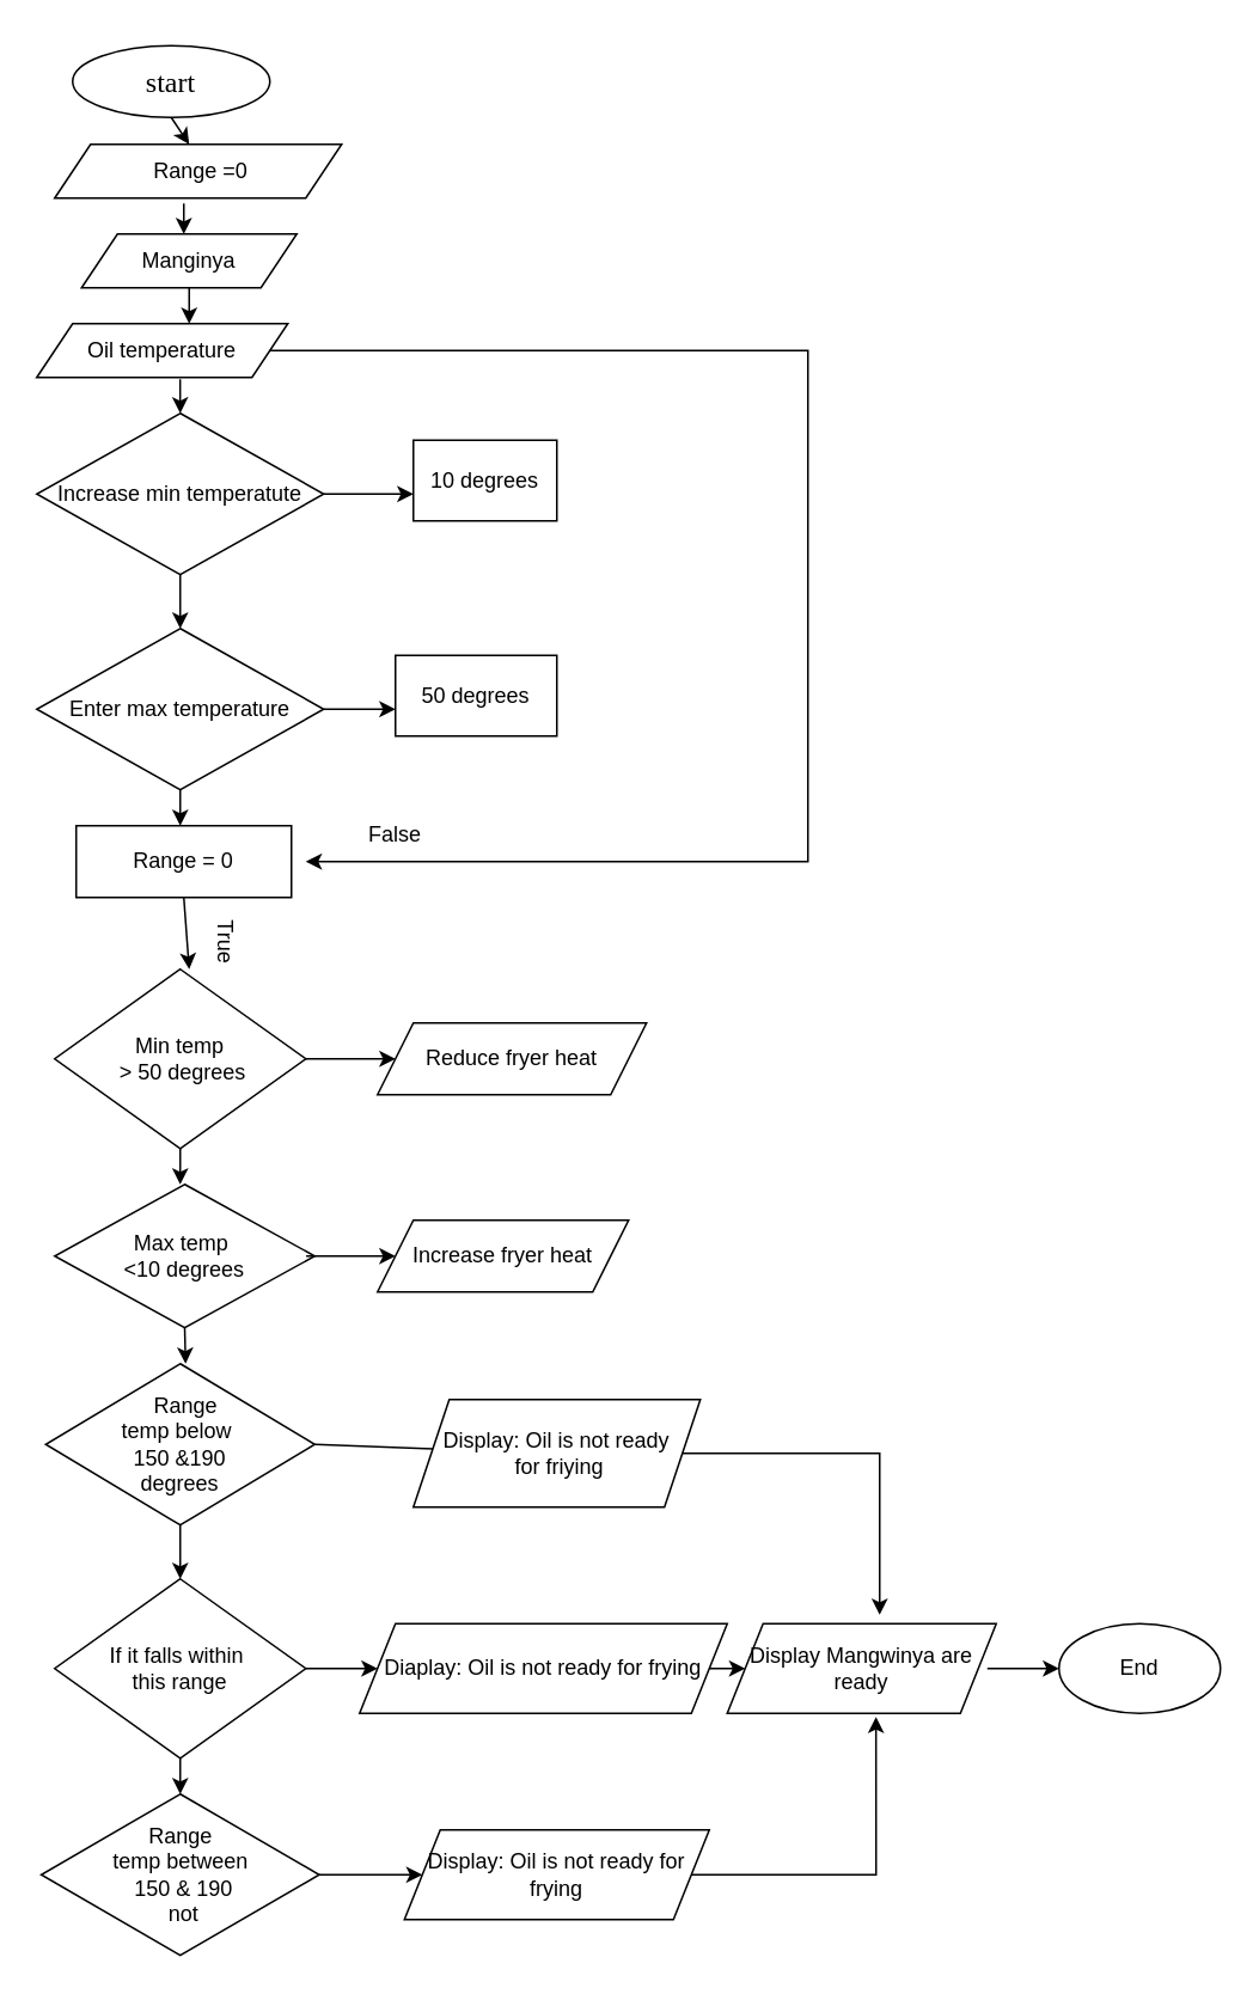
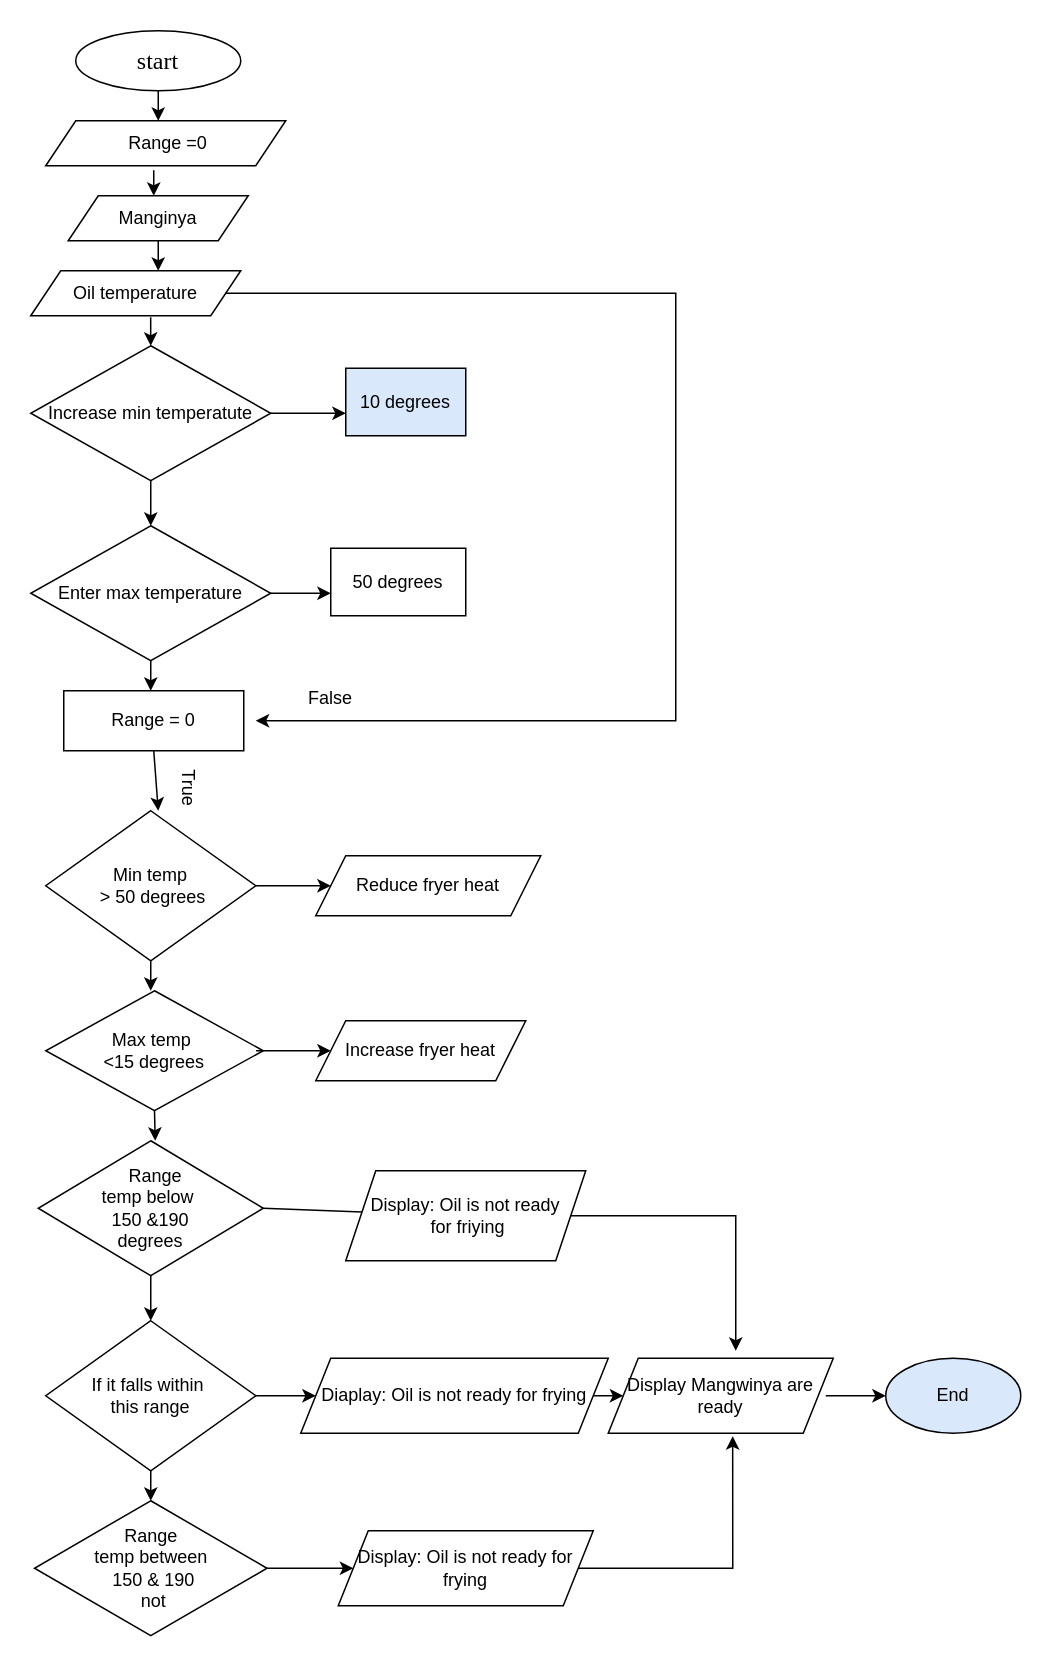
  <mxCell id="0" />
  <mxCell id="1" parent="0" />
- <mxCell id="2" value="&lt;font size=&quot;3&quot; face=&quot;Times New Roman&quot;&gt;start&lt;/font&gt;" style="ellipse;whiteSpace=wrap;html=1;" parent="1" vertex="1"><mxGeometry x="40" y="25" width="110" height="40" as="geometry" /></mxCell>
+ <mxCell id="2" value="&lt;font size=&quot;3&quot; face=&quot;Times New Roman&quot;&gt;start&lt;/font&gt;" style="ellipse;whiteSpace=wrap;html=1;" parent="1" vertex="1"><mxGeometry x="50" y="20" width="110" height="40" as="geometry" /></mxCell>
  <mxCell id="3" value="" style="endArrow=classic;html=1;rounded=0;exitX=0.5;exitY=1;exitDx=0;exitDy=0;" parent="1" source="2" edge="1"><mxGeometry width="50" height="50" relative="1" as="geometry"><mxPoint x="100" y="70" as="sourcePoint" /><mxPoint x="105" y="80" as="targetPoint" /><Array as="points" /></mxGeometry></mxCell>
  <mxCell id="4" value="&amp;nbsp;Range =0" style="shape=parallelogram;perimeter=parallelogramPerimeter;whiteSpace=wrap;html=1;fixedSize=1;" parent="1" vertex="1"><mxGeometry x="30" y="80" width="160" height="30" as="geometry" /></mxCell>
  <mxCell id="5" value="" style="endArrow=classic;html=1;rounded=0;exitX=0.45;exitY=1.1;exitDx=0;exitDy=0;exitPerimeter=0;" parent="1" source="4" edge="1"><mxGeometry width="50" height="50" relative="1" as="geometry"><mxPoint x="104.5" y="140" as="sourcePoint" /><mxPoint x="102" y="130" as="targetPoint" /></mxGeometry></mxCell>
  <mxCell id="6" style="edgeStyle=orthogonalEdgeStyle;rounded=0;orthogonalLoop=1;jettySize=auto;html=1;" parent="1" source="7" edge="1"><mxGeometry relative="1" as="geometry"><mxPoint x="105" y="180" as="targetPoint" /></mxGeometry></mxCell>
  <mxCell id="7" value="Manginya" style="shape=parallelogram;perimeter=parallelogramPerimeter;whiteSpace=wrap;html=1;fixedSize=1;" parent="1" vertex="1"><mxGeometry x="45" y="130" width="120" height="30" as="geometry" /></mxCell>
  <mxCell id="8" value="Oil temperature" style="shape=parallelogram;perimeter=parallelogramPerimeter;whiteSpace=wrap;html=1;fixedSize=1;" parent="1" vertex="1"><mxGeometry x="20" y="180" width="140" height="30" as="geometry" /></mxCell>
  <mxCell id="9" value="" style="endArrow=classic;html=1;rounded=0;exitX=0.571;exitY=1.033;exitDx=0;exitDy=0;exitPerimeter=0;" parent="1" source="8" edge="1"><mxGeometry width="50" height="50" relative="1" as="geometry"><mxPoint x="370" y="290" as="sourcePoint" /><mxPoint x="100" y="230" as="targetPoint" /><Array as="points" /></mxGeometry></mxCell>
  <mxCell id="10" value="Increase min temperatute" style="rhombus;whiteSpace=wrap;html=1;" parent="1" vertex="1"><mxGeometry x="20" y="230" width="160" height="90" as="geometry" /></mxCell>
  <mxCell id="11" value="" style="endArrow=classic;html=1;rounded=0;exitX=0.5;exitY=1;exitDx=0;exitDy=0;" parent="1" source="10" edge="1"><mxGeometry width="50" height="50" relative="1" as="geometry"><mxPoint x="370" y="290" as="sourcePoint" /><mxPoint x="100" y="350" as="targetPoint" /></mxGeometry></mxCell>
  <mxCell id="12" value="Enter max temperature" style="rhombus;whiteSpace=wrap;html=1;" parent="1" vertex="1"><mxGeometry x="20" y="350" width="160" height="90" as="geometry" /></mxCell>
  <mxCell id="13" value="" style="endArrow=classic;html=1;rounded=0;exitX=1;exitY=0.5;exitDx=0;exitDy=0;" parent="1" source="10" edge="1"><mxGeometry width="50" height="50" relative="1" as="geometry"><mxPoint x="370" y="290" as="sourcePoint" /><mxPoint x="230" y="275" as="targetPoint" /></mxGeometry></mxCell>
  <mxCell id="14" value="" style="endArrow=classic;html=1;rounded=0;exitX=0.5;exitY=1;exitDx=0;exitDy=0;" parent="1" source="12" edge="1"><mxGeometry width="50" height="50" relative="1" as="geometry"><mxPoint x="370" y="290" as="sourcePoint" /><mxPoint x="100" y="460" as="targetPoint" /></mxGeometry></mxCell>
  <mxCell id="15" value="Range = 0" style="rounded=0;whiteSpace=wrap;html=1;" parent="1" vertex="1"><mxGeometry x="42" y="460" width="120" height="40" as="geometry" /></mxCell>
- <mxCell id="16" value="10 degrees" style="rounded=0;whiteSpace=wrap;html=1;" parent="1" vertex="1"><mxGeometry x="230" y="245" width="80" height="45" as="geometry" /></mxCell>
+ <mxCell id="16" value="10 degrees" style="rounded=0;whiteSpace=wrap;html=1;fillColor=#dae8fc;" parent="1" vertex="1"><mxGeometry x="230" y="245" width="80" height="45" as="geometry" /></mxCell>
  <mxCell id="17" value="50 degrees" style="rounded=0;whiteSpace=wrap;html=1;" parent="1" vertex="1"><mxGeometry x="220" y="365" width="90" height="45" as="geometry" /></mxCell>
  <mxCell id="18" value="" style="endArrow=classic;html=1;rounded=0;exitX=1;exitY=0.5;exitDx=0;exitDy=0;" parent="1" source="12" edge="1"><mxGeometry width="50" height="50" relative="1" as="geometry"><mxPoint x="370" y="290" as="sourcePoint" /><mxPoint x="220" y="395" as="targetPoint" /></mxGeometry></mxCell>
  <mxCell id="19" value="" style="endArrow=classic;html=1;rounded=0;exitX=1;exitY=0.5;exitDx=0;exitDy=0;" parent="1" source="8" edge="1"><mxGeometry width="50" height="50" relative="1" as="geometry"><mxPoint x="370" y="290" as="sourcePoint" /><mxPoint x="170" y="480" as="targetPoint" /><Array as="points"><mxPoint x="450" y="195" /><mxPoint x="450" y="480" /></Array></mxGeometry></mxCell>
  <mxCell id="20" value="" style="endArrow=classic;html=1;rounded=0;exitX=0.5;exitY=1;exitDx=0;exitDy=0;entryX=0.75;entryY=1;entryDx=0;entryDy=0;" parent="1" source="15" target="23" edge="1"><mxGeometry width="50" height="50" relative="1" as="geometry"><mxPoint x="370" y="420" as="sourcePoint" /><mxPoint x="102" y="520" as="targetPoint" /></mxGeometry></mxCell>
  <mxCell id="21" value="False" style="text;strokeColor=none;align=center;fillColor=none;html=1;verticalAlign=middle;whiteSpace=wrap;rounded=0;" parent="1" vertex="1"><mxGeometry x="190" y="450" width="60" height="30" as="geometry" /></mxCell>
  <mxCell id="22" value="Min temp&lt;div&gt;&amp;nbsp;&amp;gt; 50 degrees&lt;/div&gt;" style="rhombus;whiteSpace=wrap;html=1;" parent="1" vertex="1"><mxGeometry x="30" y="540" width="140" height="100" as="geometry" /></mxCell>
  <mxCell id="23" value="True" style="text;strokeColor=none;align=center;fillColor=none;html=1;verticalAlign=middle;whiteSpace=wrap;rounded=0;rotation=90;" parent="1" vertex="1"><mxGeometry x="95" y="505" width="60" height="40" as="geometry" /></mxCell>
  <mxCell id="24" value="" style="endArrow=classic;html=1;rounded=0;exitX=1;exitY=0.5;exitDx=0;exitDy=0;" parent="1" source="22" edge="1"><mxGeometry width="50" height="50" relative="1" as="geometry"><mxPoint x="370" y="430" as="sourcePoint" /><mxPoint x="220" y="590" as="targetPoint" /></mxGeometry></mxCell>
  <mxCell id="25" value="Reduce fryer heat" style="shape=parallelogram;perimeter=parallelogramPerimeter;whiteSpace=wrap;html=1;fixedSize=1;" parent="1" vertex="1"><mxGeometry x="210" y="570" width="150" height="40" as="geometry" /></mxCell>
  <mxCell id="26" value="" style="endArrow=classic;html=1;rounded=0;exitX=0.5;exitY=1;exitDx=0;exitDy=0;" parent="1" source="22" edge="1"><mxGeometry width="50" height="50" relative="1" as="geometry"><mxPoint x="370" y="620" as="sourcePoint" /><mxPoint x="100" y="660" as="targetPoint" /></mxGeometry></mxCell>
- <mxCell id="27" value="Max temp&amp;nbsp;&lt;div&gt;&amp;lt;10 degrees&lt;/div&gt;" style="rhombus;whiteSpace=wrap;html=1;" parent="1" vertex="1"><mxGeometry x="30" y="660" width="145" height="80" as="geometry" /></mxCell>
+ <mxCell id="27" value="Max temp&amp;nbsp;&lt;div&gt;&amp;lt;15 degrees&lt;/div&gt;" style="rhombus;whiteSpace=wrap;html=1;" parent="1" vertex="1"><mxGeometry x="30" y="660" width="145" height="80" as="geometry" /></mxCell>
  <mxCell id="28" value="" style="endArrow=classic;html=1;rounded=0;exitX=0.967;exitY=0.5;exitDx=0;exitDy=0;exitPerimeter=0;" parent="1" source="27" edge="1"><mxGeometry width="50" height="50" relative="1" as="geometry"><mxPoint x="180" y="700" as="sourcePoint" /><mxPoint x="220" y="700" as="targetPoint" /></mxGeometry></mxCell>
  <mxCell id="29" value="Increase fryer heat" style="shape=parallelogram;perimeter=parallelogramPerimeter;whiteSpace=wrap;html=1;fixedSize=1;" parent="1" vertex="1"><mxGeometry x="210" y="680" width="140" height="40" as="geometry" /></mxCell>
  <mxCell id="30" value="" style="endArrow=classic;html=1;rounded=0;exitX=0.5;exitY=1;exitDx=0;exitDy=0;" parent="1" source="27" edge="1"><mxGeometry width="50" height="50" relative="1" as="geometry"><mxPoint x="112" y="800" as="sourcePoint" /><mxPoint x="103" y="760" as="targetPoint" /></mxGeometry></mxCell>
  <mxCell id="31" style="edgeStyle=orthogonalEdgeStyle;rounded=0;orthogonalLoop=1;jettySize=auto;html=1;exitX=0.5;exitY=1;exitDx=0;exitDy=0;" edge="1" parent="1" source="32"><mxGeometry relative="1" as="geometry"><mxPoint x="100" y="880" as="targetPoint" /></mxGeometry></mxCell>
  <mxCell id="32" value="&amp;nbsp; Range&lt;div&gt;temp below&amp;nbsp;&lt;div&gt;150 &amp;amp;190&lt;/div&gt;&lt;div&gt;degrees&lt;/div&gt;&lt;/div&gt;" style="rhombus;whiteSpace=wrap;html=1;" parent="1" vertex="1"><mxGeometry x="25" y="760" width="150" height="90" as="geometry" /></mxCell>
  <mxCell id="33" value="If it falls within&amp;nbsp;&lt;div&gt;this range&lt;/div&gt;" style="rhombus;whiteSpace=wrap;html=1;" parent="1" vertex="1"><mxGeometry x="30" y="880" width="140" height="100" as="geometry" /></mxCell>
  <mxCell id="34" value="" style="endArrow=classic;html=1;rounded=0;exitX=1;exitY=0.5;exitDx=0;exitDy=0;" parent="1" source="33" edge="1" target="40"><mxGeometry width="50" height="50" relative="1" as="geometry"><mxPoint x="370" y="740" as="sourcePoint" /><mxPoint x="200" y="945" as="targetPoint" /></mxGeometry></mxCell>
  <mxCell id="35" value="" style="endArrow=classic;html=1;rounded=0;entryX=0;entryY=0.5;entryDx=0;entryDy=0;" parent="1" source="40" target="36" edge="1"><mxGeometry width="50" height="50" relative="1" as="geometry"><mxPoint x="390" y="930" as="sourcePoint" /><mxPoint x="390" y="960" as="targetPoint" /><Array as="points" /></mxGeometry></mxCell>
  <mxCell id="36" value="Display Mangwinya are ready" style="shape=parallelogram;perimeter=parallelogramPerimeter;whiteSpace=wrap;html=1;fixedSize=1;" parent="1" vertex="1"><mxGeometry x="405" y="905" width="150" height="50" as="geometry" /></mxCell>
  <mxCell id="37" value="" style="endArrow=classic;html=1;rounded=0;entryX=0;entryY=0.5;entryDx=0;entryDy=0;" parent="1" edge="1" target="38"><mxGeometry width="50" height="50" relative="1" as="geometry"><mxPoint x="550" y="930" as="sourcePoint" /><mxPoint x="580" y="945" as="targetPoint" /></mxGeometry></mxCell>
- <mxCell id="38" value="End" style="ellipse;whiteSpace=wrap;html=1;" parent="1" vertex="1"><mxGeometry x="590" y="905" width="90" height="50" as="geometry" /></mxCell>
+ <mxCell id="38" value="End" style="ellipse;whiteSpace=wrap;html=1;fillColor=#dae8fc;" parent="1" vertex="1"><mxGeometry x="590" y="905" width="90" height="50" as="geometry" /></mxCell>
  <mxCell id="39" value="" style="endArrow=classic;html=1;rounded=0;entryX=0;entryY=0.5;entryDx=0;entryDy=0;" parent="1" target="40" edge="1"><mxGeometry width="50" height="50" relative="1" as="geometry"><mxPoint x="285" y="945" as="sourcePoint" /><mxPoint x="400" y="945" as="targetPoint" /><Array as="points" /></mxGeometry></mxCell>
  <mxCell id="40" value="Diaplay: Oil is not ready for frying" style="shape=parallelogram;perimeter=parallelogramPerimeter;whiteSpace=wrap;html=1;fixedSize=1;" parent="1" vertex="1"><mxGeometry x="200" y="905" width="205" height="50" as="geometry" /></mxCell>
  <mxCell id="41" value="Range&lt;div&gt;temp&lt;span style=&quot;background-color: transparent; color: light-dark(rgb(0, 0, 0), rgb(255, 255, 255));&quot;&gt;&amp;nbsp;between&lt;/span&gt;&lt;/div&gt;&lt;div&gt;&lt;span style=&quot;background-color: transparent; color: light-dark(rgb(0, 0, 0), rgb(255, 255, 255));&quot;&gt;&amp;nbsp;150 &amp;amp; 190&lt;/span&gt;&lt;/div&gt;&lt;div&gt;&lt;span style=&quot;background-color: transparent; color: light-dark(rgb(0, 0, 0), rgb(255, 255, 255));&quot;&gt;&amp;nbsp;not&lt;/span&gt;&lt;/div&gt;" style="rhombus;whiteSpace=wrap;html=1;" vertex="1" parent="1"><mxGeometry x="22.5" y="1000" width="155" height="90" as="geometry" /></mxCell>
  <mxCell id="42" value="Display: Oil is not ready for frying" style="shape=parallelogram;perimeter=parallelogramPerimeter;whiteSpace=wrap;html=1;fixedSize=1;" vertex="1" parent="1"><mxGeometry x="225" y="1020" width="170" height="50" as="geometry" /></mxCell>
  <mxCell id="43" value="" style="endArrow=classic;html=1;rounded=0;exitX=1;exitY=0.5;exitDx=0;exitDy=0;" edge="1" parent="1" source="41" target="42"><mxGeometry width="50" height="50" relative="1" as="geometry"><mxPoint x="370" y="1110" as="sourcePoint" /><mxPoint x="420" y="1060" as="targetPoint" /></mxGeometry></mxCell>
  <mxCell id="44" value="" style="endArrow=classic;html=1;rounded=0;exitX=0.5;exitY=1;exitDx=0;exitDy=0;entryX=0.5;entryY=0;entryDx=0;entryDy=0;" edge="1" parent="1" source="33" target="41"><mxGeometry width="50" height="50" relative="1" as="geometry"><mxPoint x="90" y="1050" as="sourcePoint" /><mxPoint x="95" y="1040" as="targetPoint" /></mxGeometry></mxCell>
  <mxCell id="45" value="" style="endArrow=classic;html=1;rounded=0;entryX=0.553;entryY=1.04;entryDx=0;entryDy=0;entryPerimeter=0;exitX=1;exitY=0.5;exitDx=0;exitDy=0;" edge="1" parent="1" source="42" target="36"><mxGeometry width="50" height="50" relative="1" as="geometry"><mxPoint x="390" y="1040" as="sourcePoint" /><mxPoint x="490" y="980" as="targetPoint" /><Array as="points"><mxPoint x="488" y="1045" /></Array></mxGeometry></mxCell>
  <mxCell id="46" value="Display: Oil is not ready&lt;div&gt;&amp;nbsp;for friying&lt;/div&gt;" style="shape=parallelogram;perimeter=parallelogramPerimeter;whiteSpace=wrap;html=1;fixedSize=1;" vertex="1" parent="1"><mxGeometry x="230" y="780" width="160" height="60" as="geometry" /></mxCell>
  <mxCell id="47" value="" style="endArrow=none;html=1;rounded=0;exitX=1;exitY=0.5;exitDx=0;exitDy=0;" edge="1" parent="1" source="32" target="46"><mxGeometry width="50" height="50" relative="1" as="geometry"><mxPoint x="300" y="890" as="sourcePoint" /><mxPoint x="350" y="840" as="targetPoint" /></mxGeometry></mxCell>
  <mxCell id="48" value="" style="endArrow=classic;html=1;rounded=0;" edge="1" parent="1" source="46"><mxGeometry width="50" height="50" relative="1" as="geometry"><mxPoint x="300" y="890" as="sourcePoint" /><mxPoint x="490" y="900" as="targetPoint" /><Array as="points"><mxPoint x="490" y="810" /></Array></mxGeometry></mxCell>
  <mxCell id="49" style="edgeStyle=orthogonalEdgeStyle;rounded=0;orthogonalLoop=1;jettySize=auto;html=1;exitX=0.5;exitY=1;exitDx=0;exitDy=0;" edge="1" parent="1" source="33" target="33"><mxGeometry relative="1" as="geometry" /></mxCell>
  <mxCell id="50" style="edgeStyle=orthogonalEdgeStyle;rounded=0;orthogonalLoop=1;jettySize=auto;html=1;exitX=0.5;exitY=1;exitDx=0;exitDy=0;" edge="1" parent="1" source="41" target="41"><mxGeometry relative="1" as="geometry" /></mxCell>
